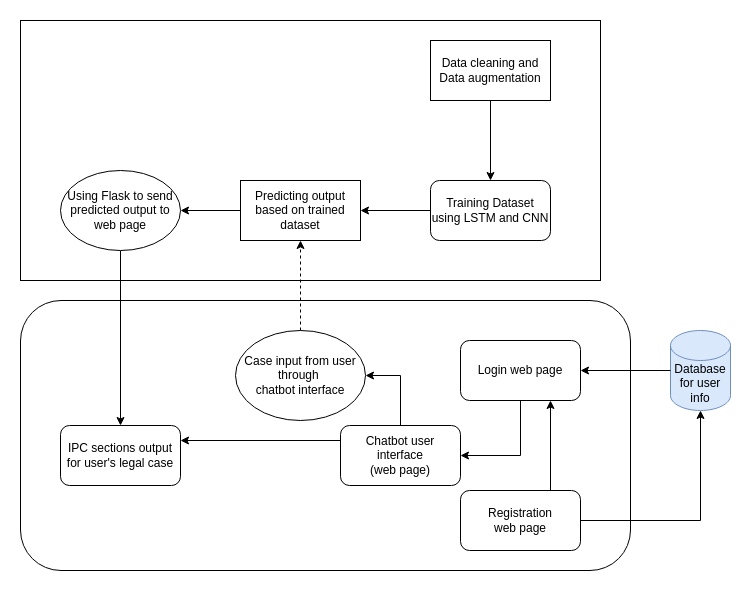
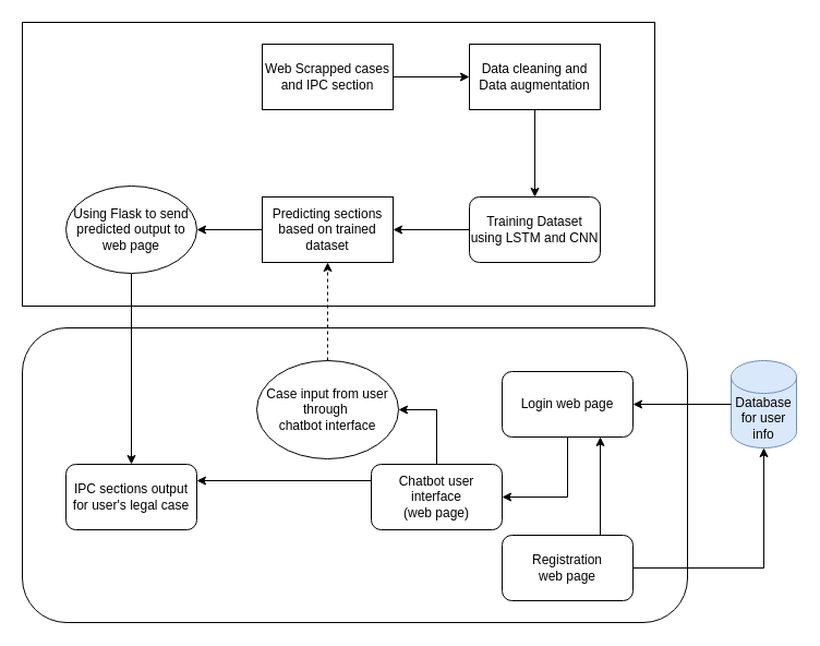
  <mxCell id="0" />
  <mxCell id="1" parent="0" />
  <mxCell id="2" value="" style="rounded=1;whiteSpace=wrap;html=1;" vertex="1" parent="1"><mxGeometry x="20" y="300" width="610" height="270" as="geometry" /></mxCell>
  <mxCell id="3" value="" style="rounded=0;whiteSpace=wrap;html=1;" vertex="1" parent="1"><mxGeometry x="20" y="20" width="580" height="260" as="geometry" /></mxCell>
+ <mxCell id="4" value="Web Scrapped cases and IPC section" style="rounded=0;whiteSpace=wrap;html=1;" parent="1" vertex="1"><mxGeometry x="240" y="40" width="120" height="60" as="geometry" /></mxCell>
  <mxCell id="5" value="Data cleaning and Data augmentation" style="rounded=0;whiteSpace=wrap;html=1;" parent="1" vertex="1"><mxGeometry x="430" y="40" width="120" height="60" as="geometry" /></mxCell>
+ <mxCell id="6" value="" style="endArrow=classic;html=1;rounded=0;exitX=1;exitY=0.5;exitDx=0;exitDy=0;entryX=0;entryY=0.5;entryDx=0;entryDy=0;" parent="1" source="4" target="5" edge="1"><mxGeometry width="50" height="50" relative="1" as="geometry"><mxPoint x="320" y="230" as="sourcePoint" /><mxPoint x="370" y="180" as="targetPoint" /></mxGeometry></mxCell>
  <mxCell id="7" value="Training Dataset using LSTM and CNN" style="rounded=1;whiteSpace=wrap;html=1;" parent="1" vertex="1"><mxGeometry x="430" y="180" width="120" height="60" as="geometry" /></mxCell>
  <mxCell id="8" value="Chatbot user interface&lt;div&gt;(web page)&lt;/div&gt;" style="rounded=1;whiteSpace=wrap;html=1;" parent="1" vertex="1"><mxGeometry x="340" y="425" width="120" height="60" as="geometry" /></mxCell>
  <mxCell id="9" value="" style="endArrow=classic;html=1;rounded=0;exitX=0.5;exitY=1;exitDx=0;exitDy=0;entryX=0.5;entryY=0;entryDx=0;entryDy=0;" parent="1" source="5" target="7" edge="1"><mxGeometry width="50" height="50" relative="1" as="geometry"><mxPoint x="320" y="230" as="sourcePoint" /><mxPoint x="370" y="180" as="targetPoint" /></mxGeometry></mxCell>
  <mxCell id="10" value="IPC sections output for user's legal case" style="rounded=1;whiteSpace=wrap;html=1;" parent="1" vertex="1"><mxGeometry x="60" y="425" width="120" height="60" as="geometry" /></mxCell>
  <mxCell id="11" value="" style="endArrow=classic;html=1;rounded=0;exitX=0;exitY=0.25;exitDx=0;exitDy=0;entryX=1;entryY=0.25;entryDx=0;entryDy=0;" edge="1" parent="1" source="8" target="10"><mxGeometry width="50" height="50" relative="1" as="geometry"><mxPoint x="300" y="330" as="sourcePoint" /><mxPoint x="350" y="280" as="targetPoint" /></mxGeometry></mxCell>
- <mxCell id="12" value="Predicting output based on trained dataset" style="rounded=0;whiteSpace=wrap;html=1;" vertex="1" parent="1"><mxGeometry x="240" y="180" width="120" height="60" as="geometry" /></mxCell>
+ <mxCell id="12" value="Predicting sections based on trained dataset" style="rounded=0;whiteSpace=wrap;html=1;" vertex="1" parent="1"><mxGeometry x="240" y="180" width="120" height="60" as="geometry" /></mxCell>
  <mxCell id="13" value="" style="endArrow=classic;html=1;rounded=0;exitX=0;exitY=0.5;exitDx=0;exitDy=0;entryX=1;entryY=0.5;entryDx=0;entryDy=0;" edge="1" parent="1" source="7" target="12"><mxGeometry width="50" height="50" relative="1" as="geometry"><mxPoint x="320" y="240" as="sourcePoint" /><mxPoint x="370" y="190" as="targetPoint" /></mxGeometry></mxCell>
  <mxCell id="14" value="Registration&lt;br&gt;web page" style="rounded=1;whiteSpace=wrap;html=1;" vertex="1" parent="1"><mxGeometry x="460" y="490" width="120" height="60" as="geometry" /></mxCell>
  <mxCell id="15" value="Login web page" style="rounded=1;whiteSpace=wrap;html=1;" vertex="1" parent="1"><mxGeometry x="460" y="340" width="120" height="60" as="geometry" /></mxCell>
  <mxCell id="16" value="" style="endArrow=classic;html=1;rounded=0;exitX=0.5;exitY=1;exitDx=0;exitDy=0;entryX=1;entryY=0.5;entryDx=0;entryDy=0;" edge="1" parent="1" source="15" target="8"><mxGeometry width="50" height="50" relative="1" as="geometry"><mxPoint x="300" y="550" as="sourcePoint" /><mxPoint x="500" y="440" as="targetPoint" /><Array as="points"><mxPoint x="520" y="455" /></Array></mxGeometry></mxCell>
  <mxCell id="17" value="" style="endArrow=classic;html=1;rounded=0;exitX=0.75;exitY=0;exitDx=0;exitDy=0;entryX=0.75;entryY=1;entryDx=0;entryDy=0;" edge="1" parent="1" source="14" target="15"><mxGeometry width="50" height="50" relative="1" as="geometry"><mxPoint x="590" y="490" as="sourcePoint" /><mxPoint x="620" y="580" as="targetPoint" /><Array as="points" /></mxGeometry></mxCell>
  <mxCell id="18" value="Database&lt;br&gt;for user info" style="shape=cylinder3;whiteSpace=wrap;html=1;boundedLbl=1;backgroundOutline=1;size=15;fillColor=#dae8fc;strokeColor=#6c8ebf;" vertex="1" parent="1"><mxGeometry x="670" y="330" width="60" height="80" as="geometry" /></mxCell>
  <mxCell id="19" value="" style="endArrow=classic;html=1;rounded=0;exitX=1;exitY=0.5;exitDx=0;exitDy=0;entryX=0.5;entryY=1;entryDx=0;entryDy=0;entryPerimeter=0;" edge="1" parent="1" source="14" target="18"><mxGeometry width="50" height="50" relative="1" as="geometry"><mxPoint x="290" y="550" as="sourcePoint" /><mxPoint x="340" y="500" as="targetPoint" /><Array as="points"><mxPoint x="700" y="520" /></Array></mxGeometry></mxCell>
  <mxCell id="20" value="" style="endArrow=classic;html=1;rounded=0;exitX=0;exitY=0.5;exitDx=0;exitDy=0;entryX=1;entryY=0.5;entryDx=0;entryDy=0;" edge="1" parent="1" source="12" target="22"><mxGeometry width="50" height="50" relative="1" as="geometry"><mxPoint x="310" y="320" as="sourcePoint" /><mxPoint x="180" y="220" as="targetPoint" /></mxGeometry></mxCell>
  <mxCell id="21" value="" style="edgeStyle=orthogonalEdgeStyle;rounded=0;orthogonalLoop=1;jettySize=auto;html=1;exitX=0.5;exitY=1;exitDx=0;exitDy=0;" edge="1" parent="1" source="22" target="10"><mxGeometry relative="1" as="geometry"><mxPoint x="180" y="300" as="sourcePoint" /></mxGeometry></mxCell>
  <mxCell id="22" value="Using Flask to send predicted output to web page" style="ellipse;whiteSpace=wrap;html=1;" vertex="1" parent="1"><mxGeometry x="60" y="170" width="120" height="80" as="geometry" /></mxCell>
  <mxCell id="23" value="Case input from user through&amp;nbsp;&lt;div&gt;chatbot interface&lt;/div&gt;" style="ellipse;whiteSpace=wrap;html=1;" vertex="1" parent="1"><mxGeometry x="235" y="330" width="130" height="90" as="geometry" /></mxCell>
  <mxCell id="24" value="" style="endArrow=classic;html=1;rounded=0;exitX=0.5;exitY=0;exitDx=0;exitDy=0;entryX=1;entryY=0.5;entryDx=0;entryDy=0;" edge="1" parent="1" source="8" target="23"><mxGeometry width="50" height="50" relative="1" as="geometry"><mxPoint x="320" y="450" as="sourcePoint" /><mxPoint x="370" y="400" as="targetPoint" /><Array as="points"><mxPoint x="400" y="375" /></Array></mxGeometry></mxCell>
  <mxCell id="25" value="" style="endArrow=classic;html=1;rounded=0;exitX=0.5;exitY=0;exitDx=0;exitDy=0;entryX=0.5;entryY=1;entryDx=0;entryDy=0;dashed=1;" edge="1" parent="1" source="23" target="12"><mxGeometry width="50" height="50" relative="1" as="geometry"><mxPoint x="370" y="310" as="sourcePoint" /><mxPoint x="450" y="290" as="targetPoint" /></mxGeometry></mxCell>
  <mxCell id="26" value="" style="endArrow=classic;html=1;rounded=0;exitX=0;exitY=0.5;exitDx=0;exitDy=0;exitPerimeter=0;entryX=1;entryY=0.5;entryDx=0;entryDy=0;" edge="1" parent="1" source="18" target="15"><mxGeometry width="50" height="50" relative="1" as="geometry"><mxPoint x="360" y="480" as="sourcePoint" /><mxPoint x="640" y="290" as="targetPoint" /></mxGeometry></mxCell>
